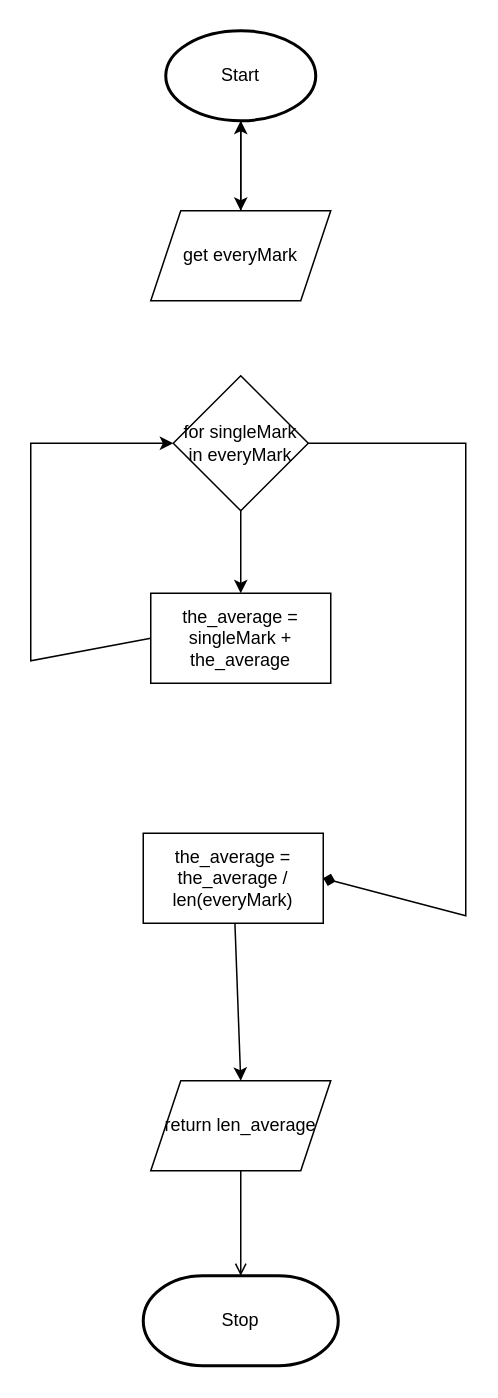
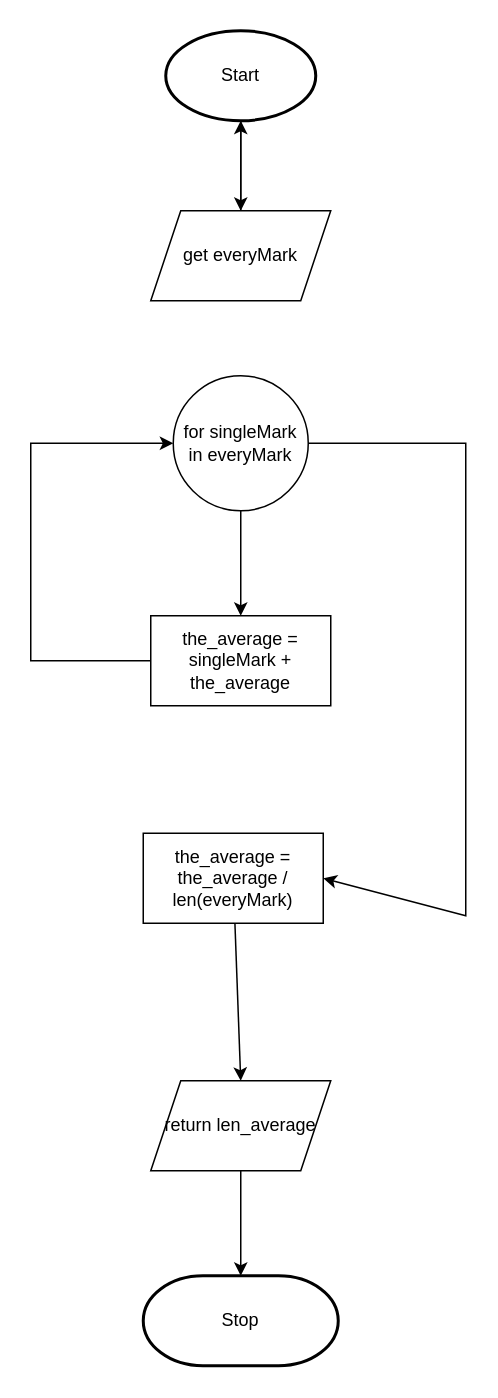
  <mxCell id="0" />
  <mxCell id="1" parent="0" />
  <mxCell id="2" style="edgeStyle=none;html=1;exitX=0.5;exitY=1;exitDx=0;exitDy=0;exitPerimeter=0;" parent="1" source="3" edge="1"><mxGeometry relative="1" as="geometry"><mxPoint x="160" y="140" as="targetPoint" /></mxGeometry></mxCell>
  <mxCell id="3" value="Start" style="strokeWidth=2;html=1;shape=mxgraph.flowchart.start_1;whiteSpace=wrap;" parent="1" vertex="1"><mxGeometry x="110" width="100" height="60" as="geometry" y="20" /></mxCell>
  <mxCell id="4" value="Stop" style="strokeWidth=2;html=1;shape=mxgraph.flowchart.terminator;whiteSpace=wrap;" parent="1" vertex="1"><mxGeometry x="95" y="850" width="130" height="60" as="geometry" /></mxCell>
  <mxCell id="5" value="" style="edgeStyle=none;html=1;" edge="1" parent="1" source="6" target="3"><mxGeometry relative="1" as="geometry" /></mxCell>
  <mxCell id="6" value="get everyMark" style="shape=parallelogram;perimeter=parallelogramPerimeter;whiteSpace=wrap;html=1;fixedSize=1;" vertex="1" parent="1"><mxGeometry x="100" y="140" width="120" height="60" as="geometry" /></mxCell>
  <mxCell id="7" value="" style="edgeStyle=none;html=1;" edge="1" parent="1" source="9" target="11"><mxGeometry relative="1" as="geometry"><mxPoint x="160" y="410" as="targetPoint" /></mxGeometry></mxCell>
- <mxCell id="8" style="edgeStyle=none;rounded=0;html=1;entryX=1;entryY=0.5;entryDx=0;entryDy=0;endArrow=diamond;" edge="1" parent="1" source="9" target="13"><mxGeometry relative="1" as="geometry"><mxPoint x="310" y="620" as="targetPoint" /><Array as="points"><mxPoint x="310" y="295" /><mxPoint x="310" y="610" /></Array></mxGeometry></mxCell>
- <mxCell id="9" value="for singleMark in everyMark" style="rhombus;whiteSpace=wrap;html=1;" vertex="1" parent="1"><mxGeometry x="115" y="250" width="90" height="90" as="geometry" /></mxCell>
+ <mxCell id="8" style="edgeStyle=none;rounded=0;html=1;entryX=1;entryY=0.5;entryDx=0;entryDy=0;" edge="1" parent="1" source="9" target="13"><mxGeometry relative="1" as="geometry"><mxPoint x="310" y="620" as="targetPoint" /><Array as="points"><mxPoint x="310" y="295" /><mxPoint x="310" y="610" /></Array></mxGeometry></mxCell>
+ <mxCell id="9" value="for singleMark in everyMark" style="ellipse;whiteSpace=wrap;html=1;" vertex="1" parent="1"><mxGeometry x="115" y="250" width="90" height="90" as="geometry" /></mxCell>
  <mxCell id="10" style="edgeStyle=none;html=1;exitX=0;exitY=0.5;exitDx=0;exitDy=0;entryX=0;entryY=0.5;entryDx=0;entryDy=0;rounded=0;" edge="1" parent="1" source="11" target="9"><mxGeometry relative="1" as="geometry"><Array as="points"><mxPoint x="20" y="440" /><mxPoint x="20" y="295" /></Array></mxGeometry></mxCell>
- <mxCell id="11" value="the_average = singleMark + the_average" style="rounded=0;whiteSpace=wrap;html=1;" vertex="1" parent="1"><mxGeometry x="100" y="395" width="120" height="60" as="geometry" /></mxCell>
+ <mxCell id="11" value="the_average = singleMark + the_average" style="rounded=0;whiteSpace=wrap;html=1;" vertex="1" parent="1"><mxGeometry x="100" y="410" width="120" height="60" as="geometry" /></mxCell>
  <mxCell id="12" value="" style="edgeStyle=none;rounded=0;html=1;" edge="1" parent="1" source="13"><mxGeometry relative="1" as="geometry"><mxPoint x="160" y="720" as="targetPoint" /></mxGeometry></mxCell>
  <mxCell id="13" value="&lt;span&gt;the_average = the_average / len(everyMark)&lt;/span&gt;" style="whiteSpace=wrap;html=1;" vertex="1" parent="1"><mxGeometry x="95" y="555" width="120" height="60" as="geometry" /></mxCell>
- <mxCell id="14" value="" style="edgeStyle=none;rounded=0;html=1;endArrow=open;" edge="1" parent="1" source="15" target="4"><mxGeometry relative="1" as="geometry" /></mxCell>
+ <mxCell id="14" value="" style="edgeStyle=none;rounded=0;html=1;" edge="1" parent="1" source="15" target="4"><mxGeometry relative="1" as="geometry" /></mxCell>
  <mxCell id="15" value="return len_average" style="shape=parallelogram;perimeter=parallelogramPerimeter;whiteSpace=wrap;html=1;fixedSize=1;" vertex="1" parent="1"><mxGeometry x="100" y="720" width="120" height="60" as="geometry" /></mxCell>
